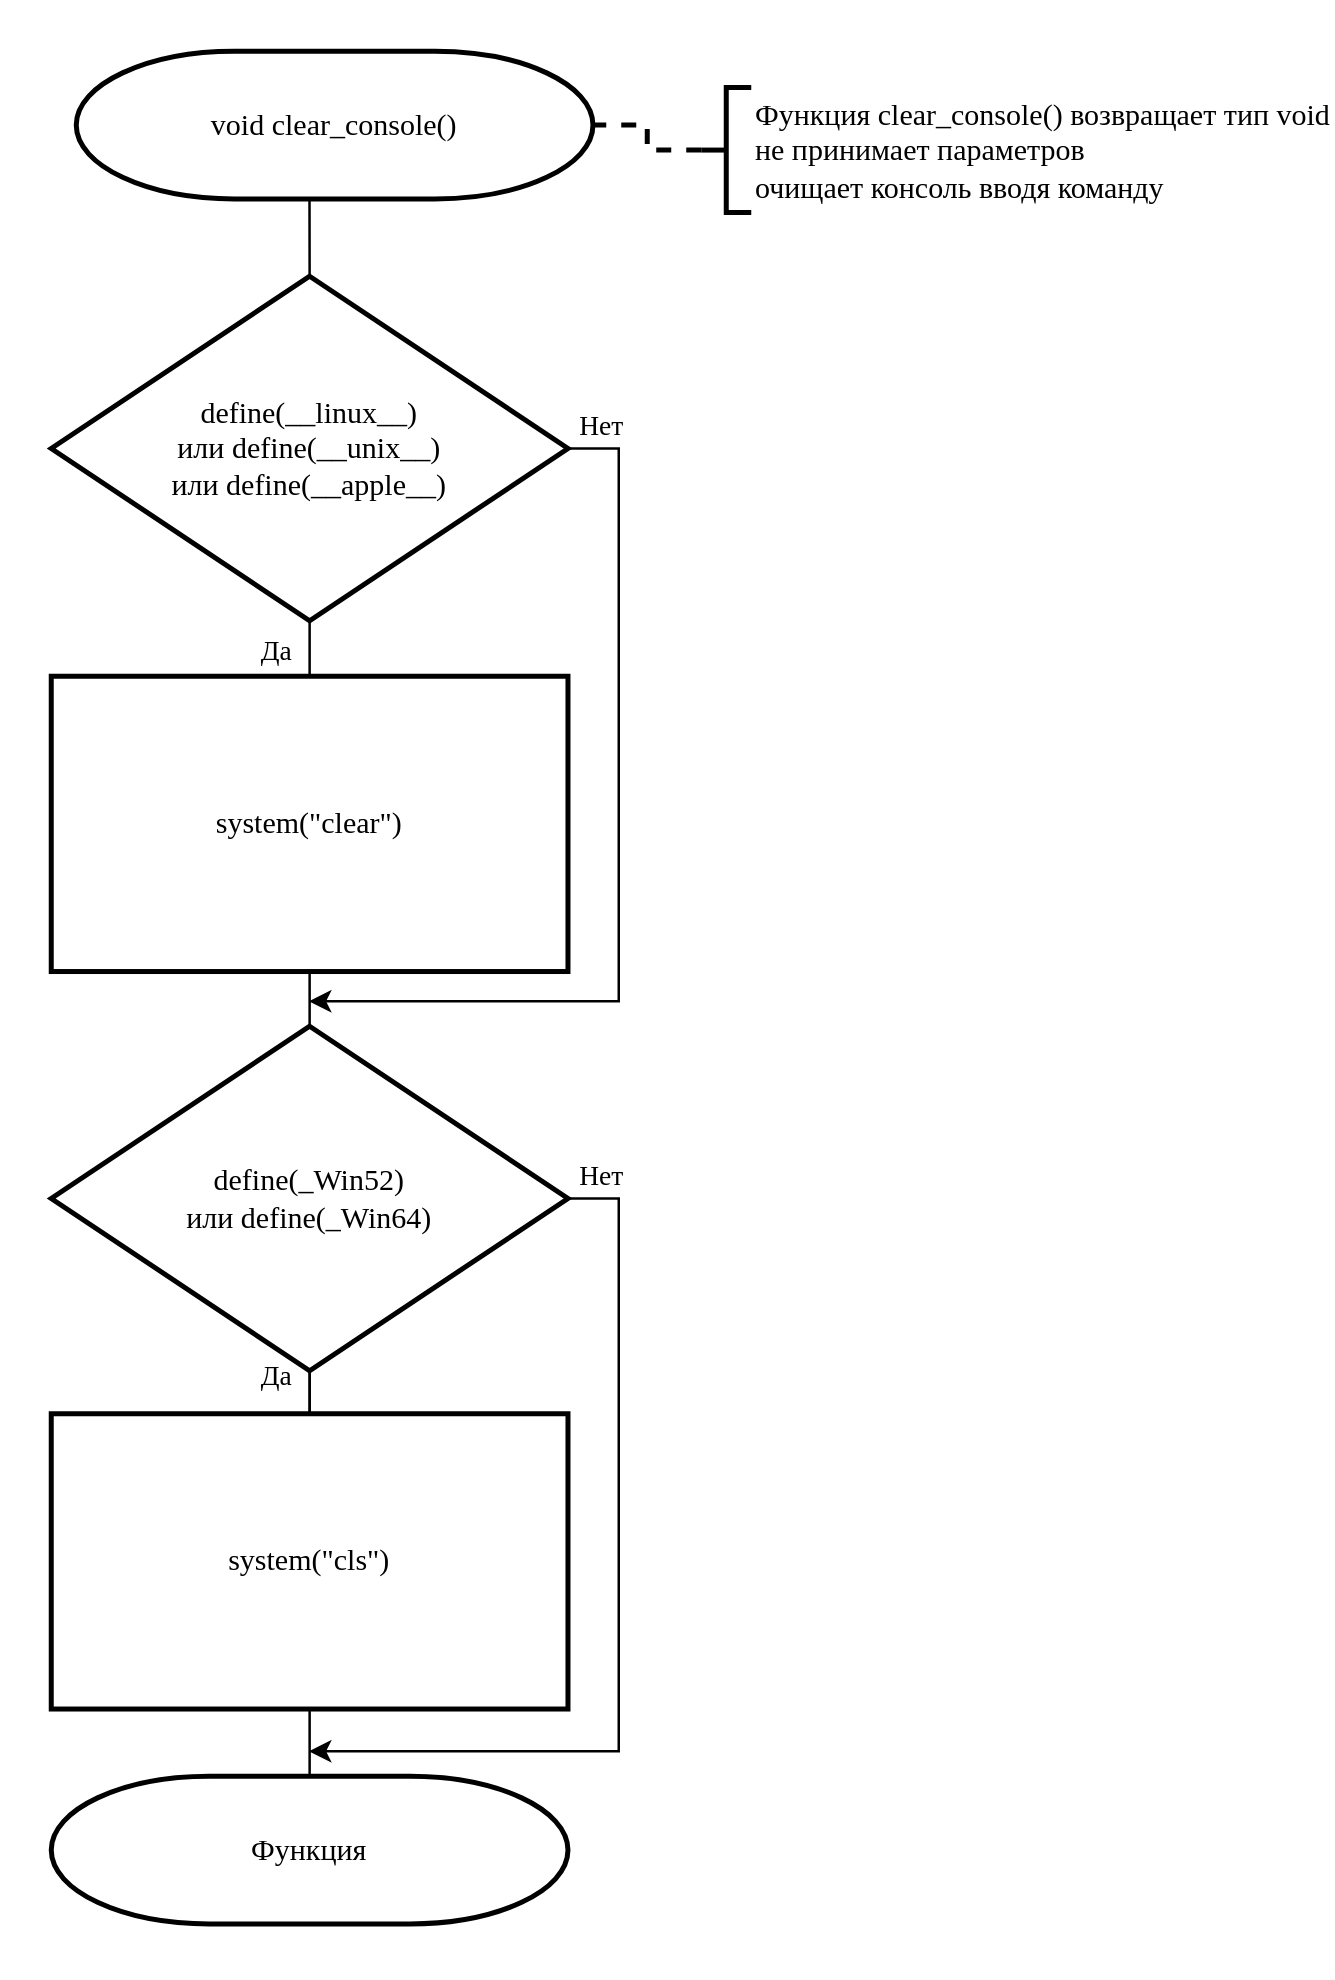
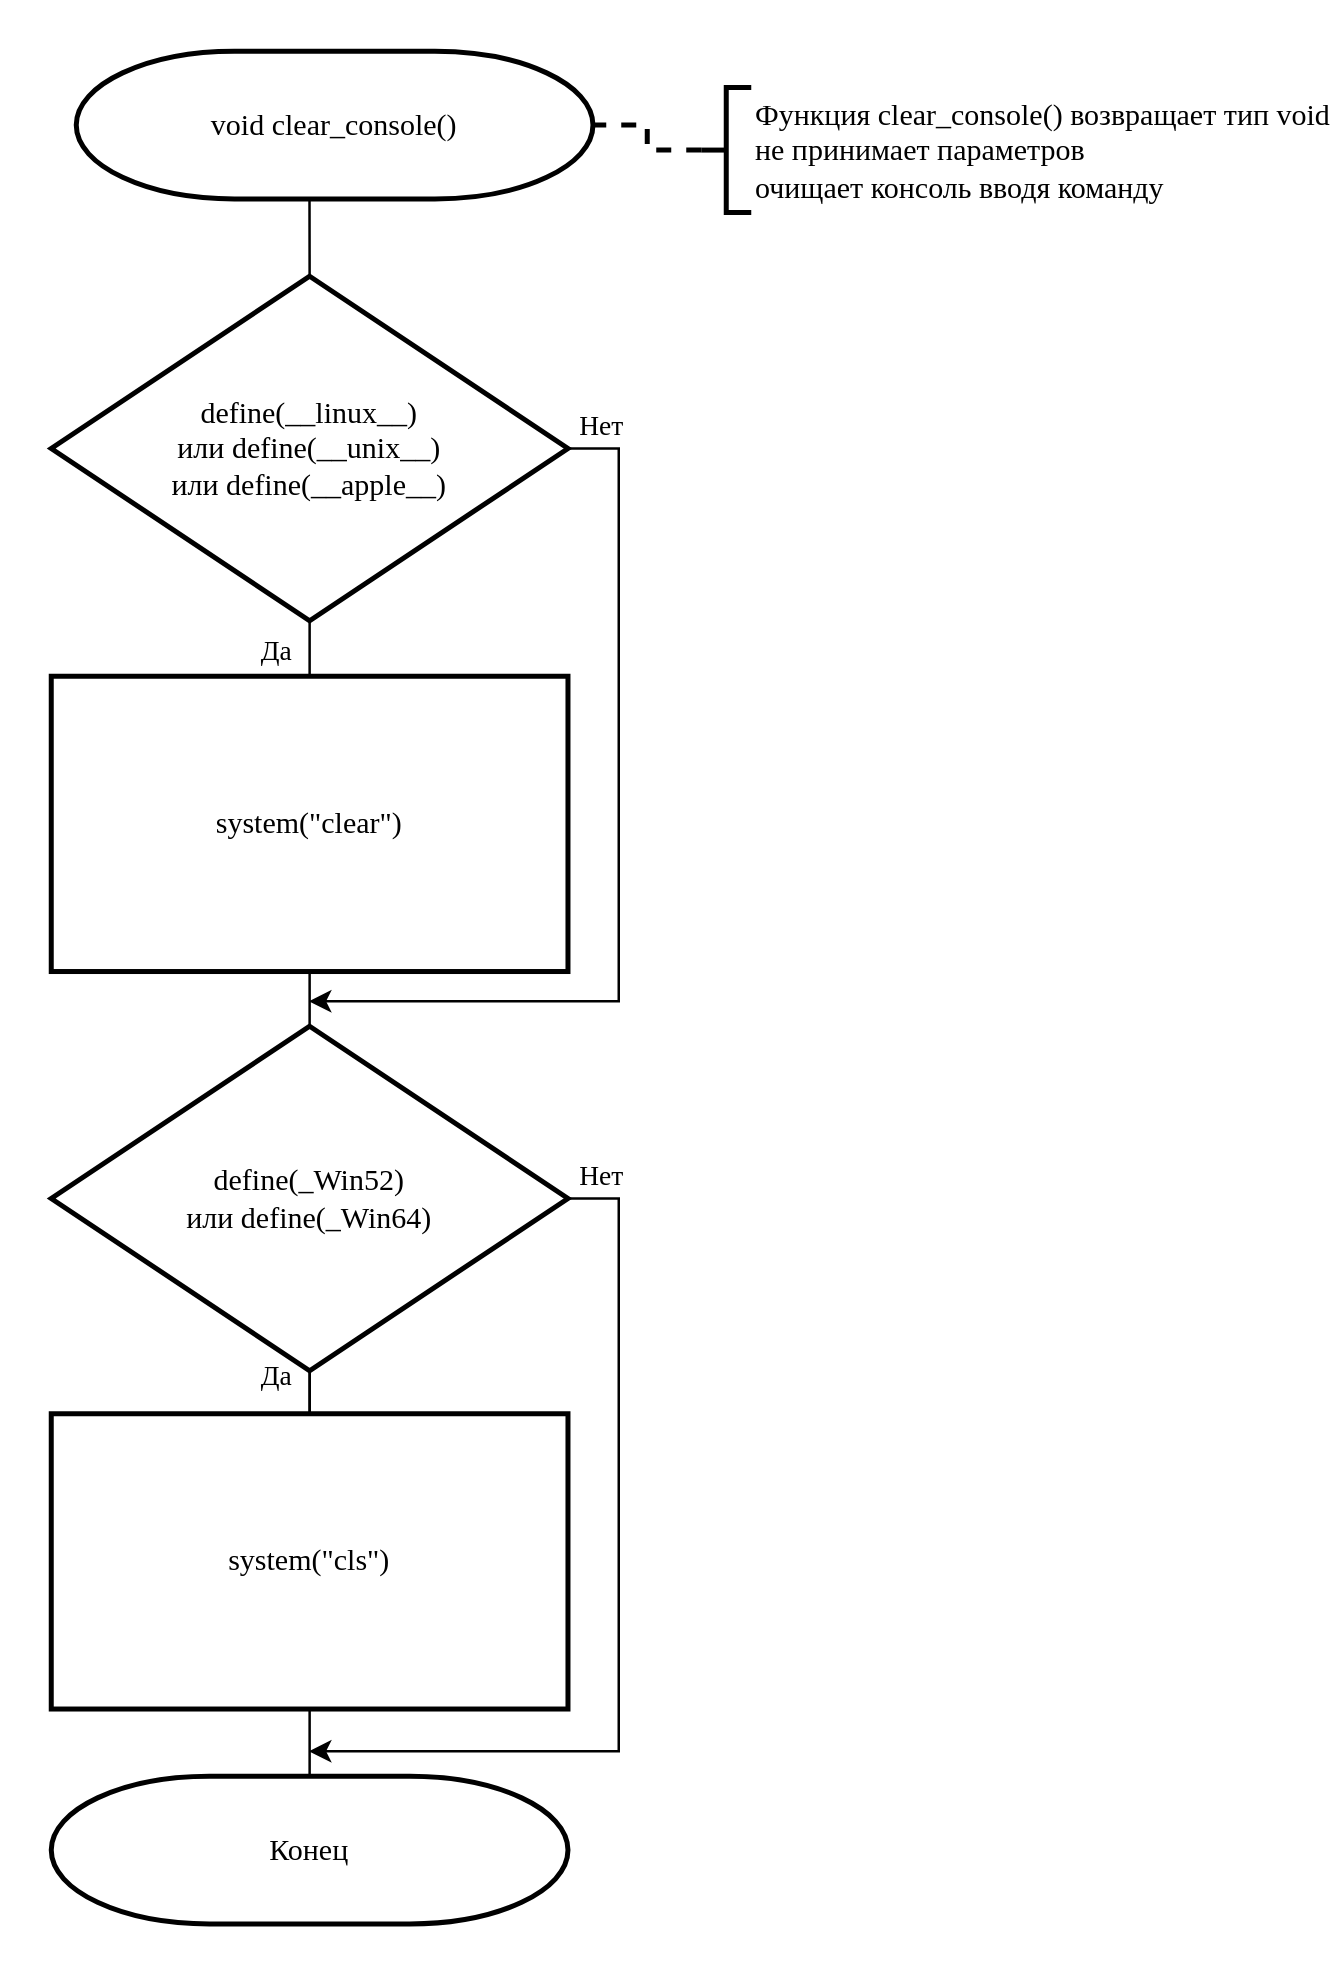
  <mxCell id="0" />
  <mxCell id="1" parent="0" />
  <mxCell id="2" style="edgeStyle=orthogonalEdgeStyle;rounded=0;orthogonalLoop=1;jettySize=auto;html=1;exitX=0.5;exitY=1;exitDx=0;exitDy=0;exitPerimeter=0;entryX=0.5;entryY=0;entryDx=0;entryDy=0;entryPerimeter=0;fontFamily=Times New Roman;endArrow=none;endFill=0;" edge="1" parent="1" source="3" target="6"><mxGeometry relative="1" as="geometry" /></mxCell>
  <mxCell id="3" value="&lt;font face=&quot;Times New Roman&quot;&gt;void clear_console()&lt;/font&gt;" style="strokeWidth=2;html=1;shape=mxgraph.flowchart.terminator;whiteSpace=wrap;" vertex="1" parent="1"><mxGeometry x="30" y="20" width="206.692" height="59.055" as="geometry" /></mxCell>
  <mxCell id="4" value="Да" style="edgeStyle=orthogonalEdgeStyle;rounded=0;orthogonalLoop=1;jettySize=auto;html=1;exitX=0.5;exitY=1;exitDx=0;exitDy=0;exitPerimeter=0;entryX=0.5;entryY=0;entryDx=0;entryDy=0;endArrow=none;endFill=0;fontFamily=Times New Roman;" edge="1" parent="1" source="6" target="12"><mxGeometry x="0.099" y="-13" relative="1" as="geometry"><mxPoint as="offset" /></mxGeometry></mxCell>
  <mxCell id="5" value="Нет" style="edgeStyle=orthogonalEdgeStyle;rounded=0;orthogonalLoop=1;jettySize=auto;html=1;exitX=1;exitY=0.5;exitDx=0;exitDy=0;exitPerimeter=0;endArrow=classic;endFill=1;fontFamily=Times New Roman;" edge="1" parent="1" source="6"><mxGeometry x="-0.927" y="9" relative="1" as="geometry"><mxPoint x="123" y="400" as="targetPoint" /><Array as="points"><mxPoint x="247" y="179" /><mxPoint x="247" y="400" /></Array><mxPoint as="offset" /></mxGeometry></mxCell>
  <mxCell id="6" value="define(__linux__)&lt;br&gt;или define(__unix__)&lt;br&gt;или define(__apple__)" style="strokeWidth=2;html=1;shape=mxgraph.flowchart.decision;whiteSpace=wrap;fontFamily=Times New Roman;" vertex="1" parent="1"><mxGeometry x="20" y="110" width="206.692" height="137.795" as="geometry" /></mxCell>
  <mxCell id="7" style="edgeStyle=orthogonalEdgeStyle;rounded=0;orthogonalLoop=1;jettySize=auto;html=1;exitX=0.5;exitY=1;exitDx=0;exitDy=0;exitPerimeter=0;entryX=0.5;entryY=0;entryDx=0;entryDy=0;endArrow=none;endFill=0;fontFamily=Times New Roman;" edge="1" parent="1" source="10" target="14"><mxGeometry relative="1" as="geometry" /></mxCell>
  <mxCell id="8" value="Нет" style="edgeStyle=orthogonalEdgeStyle;rounded=0;orthogonalLoop=1;jettySize=auto;html=1;exitX=1;exitY=0.5;exitDx=0;exitDy=0;exitPerimeter=0;endArrow=classic;endFill=1;fontFamily=Times New Roman;" edge="1" parent="1" source="10"><mxGeometry x="-0.927" y="9" relative="1" as="geometry"><mxPoint x="123" y="700" as="targetPoint" /><Array as="points"><mxPoint x="247" y="479" /><mxPoint x="247" y="700" /></Array><mxPoint as="offset" /></mxGeometry></mxCell>
  <mxCell id="9" value="Да" style="edgeStyle=orthogonalEdgeStyle;rounded=0;orthogonalLoop=1;jettySize=auto;html=1;endArrow=none;endFill=0;fontFamily=Times New Roman;" edge="1" parent="1" source="10" target="14"><mxGeometry x="0.522" y="-13" relative="1" as="geometry"><mxPoint as="offset" /></mxGeometry></mxCell>
  <mxCell id="10" value="&lt;font face=&quot;Times New Roman&quot;&gt;define(_Win52)&lt;br&gt;или define(_Win64)&lt;/font&gt;" style="strokeWidth=2;html=1;shape=mxgraph.flowchart.decision;whiteSpace=wrap;" vertex="1" parent="1"><mxGeometry x="20" y="410" width="206.692" height="137.795" as="geometry" /></mxCell>
  <mxCell id="11" style="edgeStyle=orthogonalEdgeStyle;rounded=0;orthogonalLoop=1;jettySize=auto;html=1;exitX=0.5;exitY=1;exitDx=0;exitDy=0;entryX=0.5;entryY=0;entryDx=0;entryDy=0;entryPerimeter=0;endArrow=none;endFill=0;fontFamily=Times New Roman;" edge="1" parent="1" source="12" target="10"><mxGeometry relative="1" as="geometry" /></mxCell>
  <mxCell id="12" value="&lt;font face=&quot;Times New Roman&quot;&gt;system(&quot;clear&quot;)&lt;/font&gt;" style="rounded=0;whiteSpace=wrap;html=1;absoluteArcSize=1;arcSize=14;strokeWidth=2;" vertex="1" parent="1"><mxGeometry x="20" y="270" width="206.692" height="118.11" as="geometry" /></mxCell>
  <mxCell id="13" style="edgeStyle=orthogonalEdgeStyle;rounded=0;orthogonalLoop=1;jettySize=auto;html=1;exitX=0.5;exitY=1;exitDx=0;exitDy=0;entryX=0.5;entryY=0;entryDx=0;entryDy=0;entryPerimeter=0;endArrow=none;endFill=0;fontFamily=Times New Roman;" edge="1" parent="1" source="14" target="15"><mxGeometry relative="1" as="geometry" /></mxCell>
  <mxCell id="14" value="&lt;font face=&quot;Times New Roman&quot;&gt;system(&quot;cls&quot;)&lt;/font&gt;" style="rounded=0;whiteSpace=wrap;html=1;absoluteArcSize=1;arcSize=14;strokeWidth=2;" vertex="1" parent="1"><mxGeometry x="20" y="565" width="206.692" height="118.11" as="geometry" /></mxCell>
- <mxCell id="15" value="&lt;font face=&quot;Times New Roman&quot;&gt;Функция&lt;/font&gt;" style="strokeWidth=2;html=1;shape=mxgraph.flowchart.terminator;whiteSpace=wrap;" vertex="1" parent="1"><mxGeometry x="20" y="710" width="206.692" height="59.055" as="geometry" /></mxCell>
+ <mxCell id="15" value="&lt;font face=&quot;Times New Roman&quot;&gt;Конец&lt;/font&gt;" style="strokeWidth=2;html=1;shape=mxgraph.flowchart.terminator;whiteSpace=wrap;" vertex="1" parent="1"><mxGeometry x="20" y="710" width="206.692" height="59.055" as="geometry" /></mxCell>
  <mxCell id="16" style="edgeStyle=orthogonalEdgeStyle;rounded=0;orthogonalLoop=1;jettySize=auto;html=1;exitX=0;exitY=0.5;exitDx=0;exitDy=0;exitPerimeter=0;entryX=1;entryY=0.5;entryDx=0;entryDy=0;entryPerimeter=0;endArrow=none;endFill=0;fontFamily=Times New Roman;strokeWidth=2;dashed=1;" edge="1" parent="1" source="17" target="3"><mxGeometry relative="1" as="geometry" /></mxCell>
  <mxCell id="17" value="Функция clear_console() возвращает тип void&lt;br&gt;не принимает параметров&lt;br&gt;очищает консоль вводя команду" style="strokeWidth=2;html=1;shape=mxgraph.flowchart.annotation_2;align=left;labelPosition=right;pointerEvents=1;rounded=0;fontFamily=Times New Roman;" vertex="1" parent="1"><mxGeometry x="280" y="34.53" width="20" height="50" as="geometry" /></mxCell>
